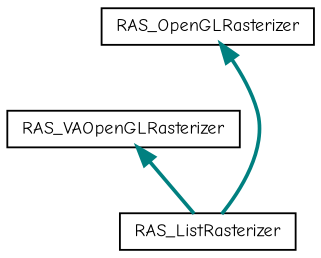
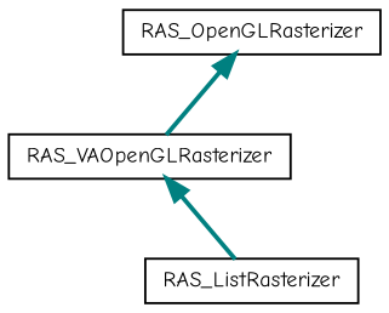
  digraph {
    fontname="Comic Neue"
    rankdir=TB
    node [color=black fillcolor=white fontname="Comic Neue" fontsize=10 shape=record style=filled]
    edge [color=teal dir=back fontname="Comic Neue" fontsize=10 labelfontname=Helvetica labelfontsize=10 style=bold]
    n1 [height=0.2 label=RAS_OpenGLRasterizer width=0.4]
    n2 [height=0.2 label=RAS_VAOpenGLRasterizer width=0.4]
    n3 [height=0.2 label=RAS_ListRasterizer width=0.4]
-   n1 -> n3
+   n1 -> n2
    n2 -> n3
  }
